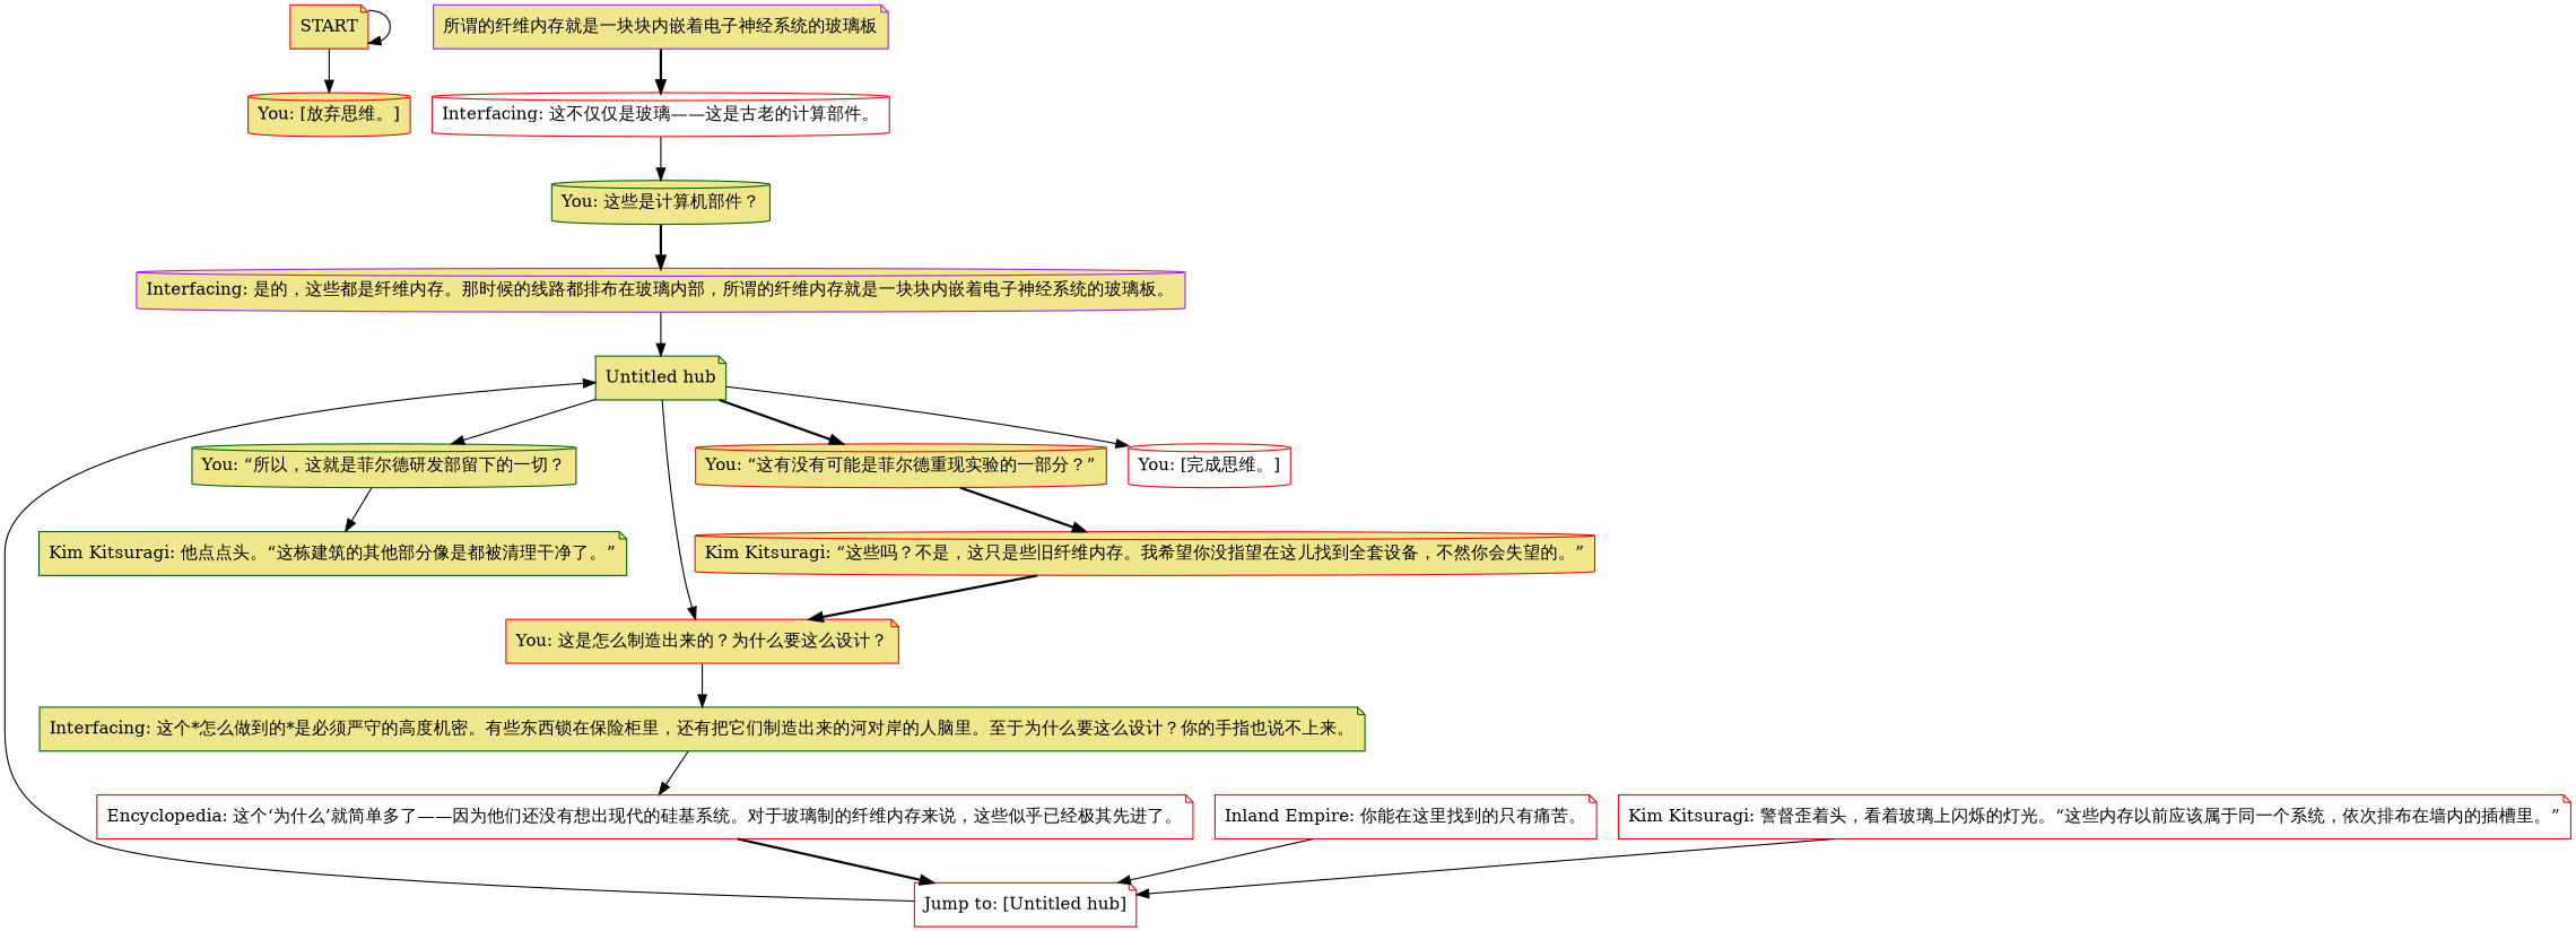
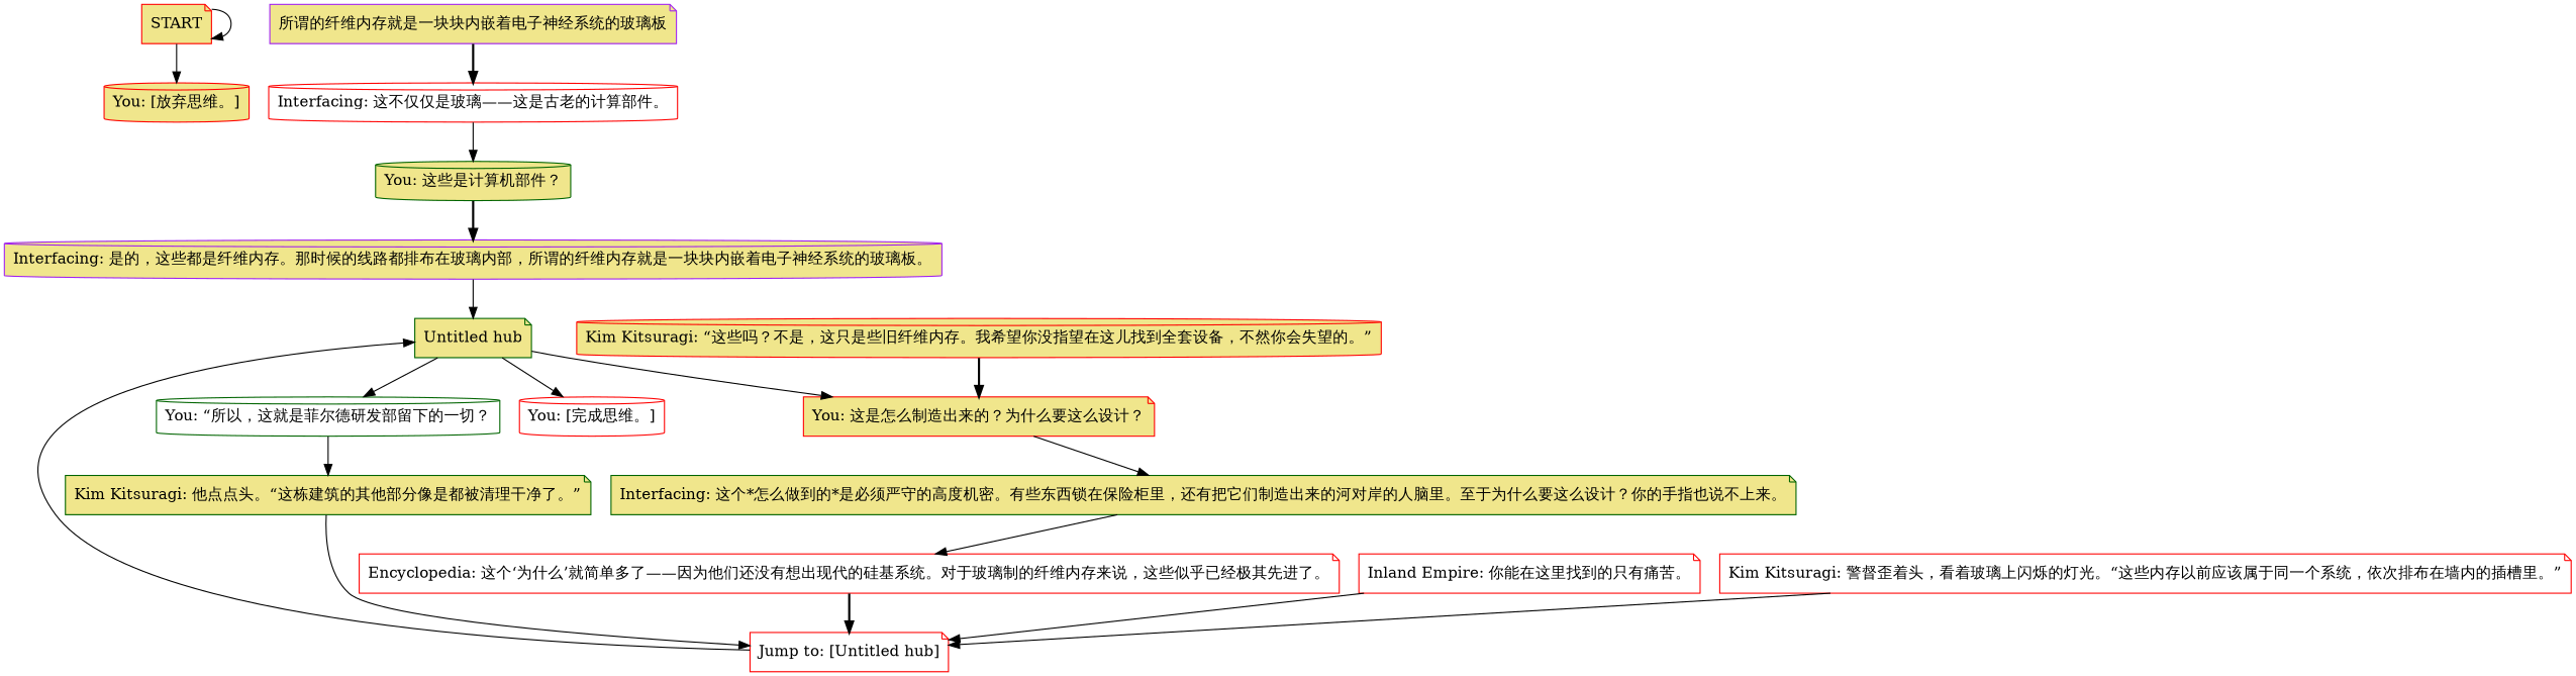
  digraph {
    node [color=red fillcolor=khaki shape=note style=filled]
    edge [style=solid]
    n1 [label=START]
    n2 [label="You: [放弃思维。]" shape=cylinder]
    n3 [color=purple label="所谓的纤维内存就是一块块内嵌着电子神经系统的玻璃板"]
    n4 [fillcolor=white label="Interfacing: 这不仅仅是玻璃——这是古老的计算部件。" shape=cylinder]
    n5 [color=darkgreen label="You: 这些是计算机部件？" shape=cylinder]
    n6 [color=darkgreen label="Interfacing: 这个*怎么做到的*是必须严守的高度机密。有些东西锁在保险柜里，还有把它们制造出来的河对岸的人脑里。至于为什么要这么设计？你的手指也说不上来。"]
    n7 [fillcolor=white label="Encyclopedia: 这个‘为什么’就简单多了——因为他们还没有想出现代的硅基系统。对于玻璃制的纤维内存来说，这些似乎已经极其先进了。"]
    n8 [fillcolor=white label="Jump to: [Untitled hub]"]
-   n9 [color=darkgreen label="You: “所以，这就是菲尔德研发部留下的一切？" shape=cylinder]
+   n9 [color=darkgreen fillcolor=white label="You: “所以，这就是菲尔德研发部留下的一切？" shape=cylinder]
    n10 [color=darkgreen label="Kim Kitsuragi: 他点点头。“这栋建筑的其他部分像是都被清理干净了。”"]
    n11 [fillcolor=white label="Inland Empire: 你能在这里找到的只有痛苦。"]
    n12 [color=darkgreen label="Untitled hub"]
    n13 [color=purple label="Interfacing: 是的，这些都是纤维内存。那时候的线路都排布在玻璃内部，所谓的纤维内存就是一块块内嵌着电子神经系统的玻璃板。" shape=cylinder]
    n14 [label="You: 这是怎么制造出来的？为什么要这么设计？"]
-   n15 [label="You: “这有没有可能是菲尔德重现实验的一部分？”" shape=cylinder]
    n16 [fillcolor=white label="You: [完成思维。]" shape=cylinder]
    n17 [fillcolor=white label="Kim Kitsuragi: 警督歪着头，看着玻璃上闪烁的灯光。“这些内存以前应该属于同一个系统，依次排布在墙内的插槽里。”"]
    n18 [label="Kim Kitsuragi: “这些吗？不是，这只是些旧纤维内存。我希望你没指望在这儿找到全套设备，不然你会失望的。”" shape=cylinder]
    n1 -> n1
    n1 -> n2
    n3 -> n4 [style=bold]
    n4 -> n5
    n5 -> n13 [style=bold]
    n6 -> n7
    n7 -> n8 [style=bold]
    n8 -> n12
    n9 -> n10
+   n10 -> n8
    n11 -> n8
    n12 -> n9
    n12 -> n14
-   n12 -> n15 [style=bold]
    n12 -> n16
    n13 -> n12
    n14 -> n6
-   n15 -> n18 [style=bold]
    n17 -> n8
    n18 -> n14 [style=bold]
  }
